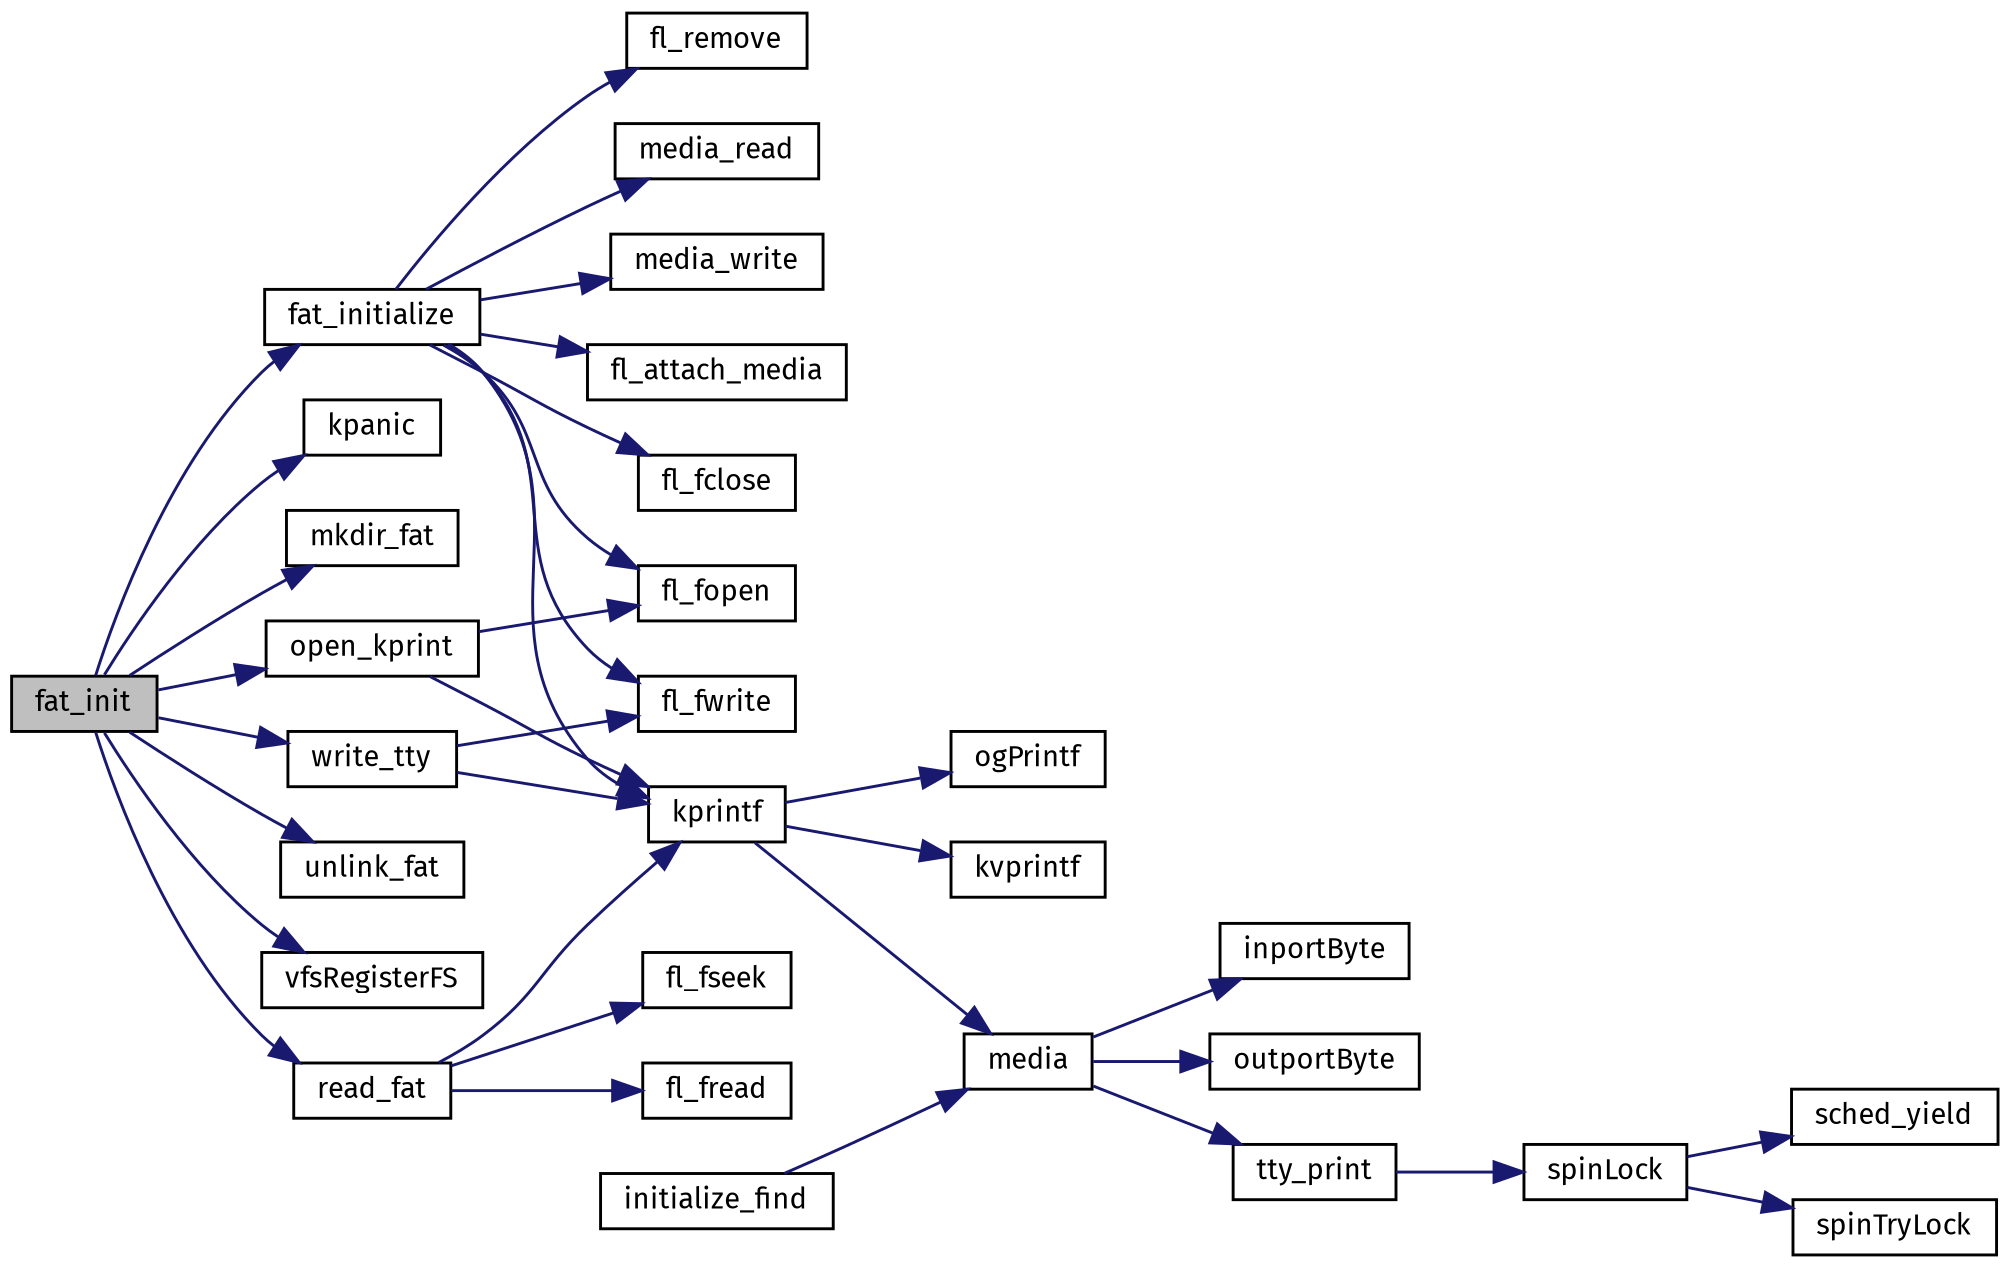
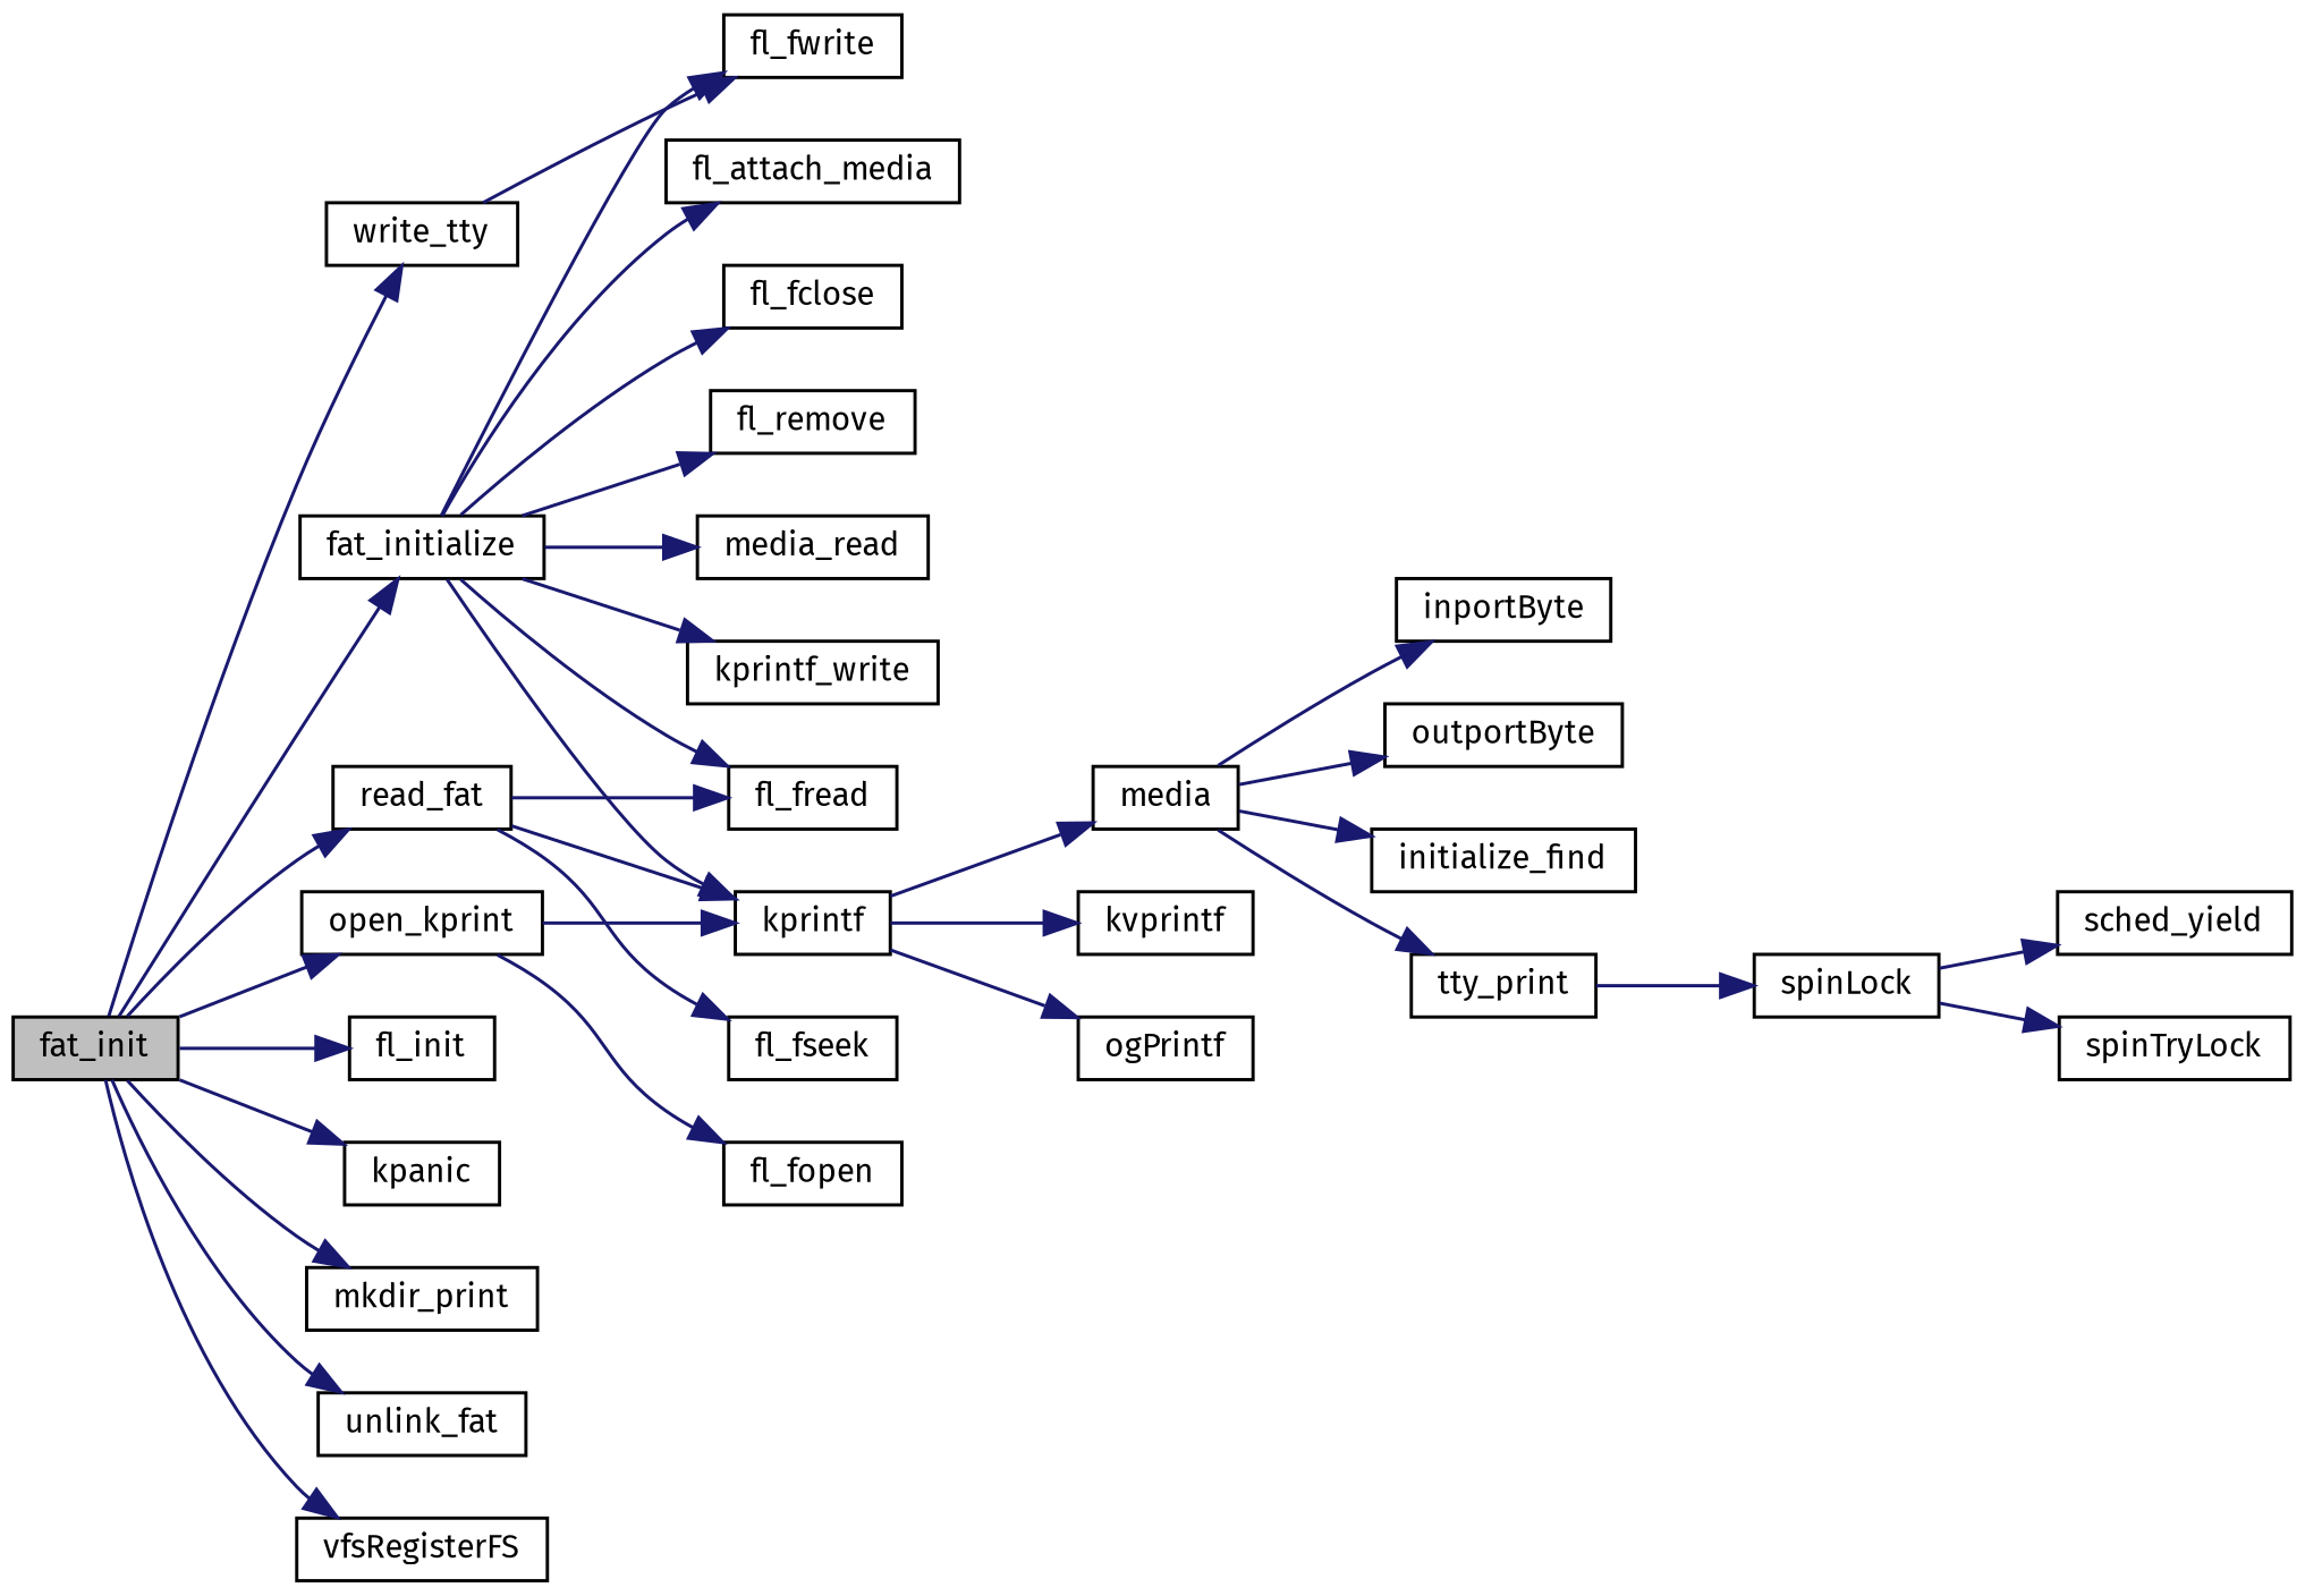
  digraph {
    fontname="Fira Sans"
    rankdir=LR
    node [color=black fillcolor=white fontname="Fira Sans" fontsize=10 shape=record style=filled]
    edge [color=midnightblue fontname="Fira Sans" fontsize=10 labelfontname=Helvetica labelfontsize=10 style=solid]
    n1 [fillcolor=grey75 fontcolor=black height=0.2 label=fat_init width=0.4]
    n2 [height=0.2 label=fat_initialize width=0.4]
+   n3 [height=0.2 label=fl_init width=0.4]
    n4 [height=0.2 label=kpanic width=0.4]
-   n5 [height=0.2 label=mkdir_fat width=0.4]
+   n5 [height=0.2 label=mkdir_print width=0.4]
    n6 [height=0.2 label=open_kprint width=0.4]
    n7 [height=0.2 label=read_fat width=0.4]
    n8 [height=0.2 label=unlink_fat width=0.4]
    n9 [height=0.2 label=vfsRegisterFS width=0.4]
    n10 [height=0.2 label=write_tty width=0.4]
    n11 [height=0.2 label=fl_attach_media width=0.4]
    n12 [height=0.2 label=fl_fclose width=0.4]
    n13 [height=0.2 label=fl_fopen width=0.4]
    n14 [height=0.2 label=fl_fwrite width=0.4]
    n15 [height=0.2 label=fl_remove width=0.4]
    n16 [height=0.2 label=kprintf width=0.4]
    n17 [height=0.2 label=media_read width=0.4]
-   n18 [height=0.2 label=media_write width=0.4]
+   n18 [height=0.2 label=kprintf_write width=0.4]
    n19 [height=0.2 label=fl_fread width=0.4]
    n20 [height=0.2 label=fl_fseek width=0.4]
    n21 [height=0.2 label=media width=0.4]
    n22 [height=0.2 label=kvprintf width=0.4]
    n23 [height=0.2 label=ogPrintf width=0.4]
    n24 [height=0.2 label=inportByte width=0.4]
    n25 [height=0.2 label=outportByte width=0.4]
    n26 [height=0.2 label=initialize_find width=0.4]
    n27 [height=0.2 label=tty_print width=0.4]
    n28 [height=0.2 label=spinLock width=0.4]
    n29 [height=0.2 label=sched_yield width=0.4]
    n30 [height=0.2 label=spinTryLock width=0.4]
    n1 -> n2
+   n1 -> n3
    n1 -> n4
    n1 -> n5
    n1 -> n6
    n1 -> n7
    n1 -> n8
    n1 -> n9
    n1 -> n10
    n2 -> n11
    n2 -> n12
-   n2 -> n13
+   n2 -> n19
    n2 -> n14
    n2 -> n15
    n2 -> n16
    n2 -> n17
    n2 -> n18
    n6 -> n13
    n6 -> n16
    n7 -> n16
    n7 -> n19
    n7 -> n20
    n10 -> n14
-   n10 -> n16
    n16 -> n21
    n16 -> n22
    n16 -> n23
    n21 -> n24
    n21 -> n25
-   n26 -> n21
+   n21 -> n26
    n21 -> n27
    n27 -> n28
    n28 -> n29
    n28 -> n30
  }
